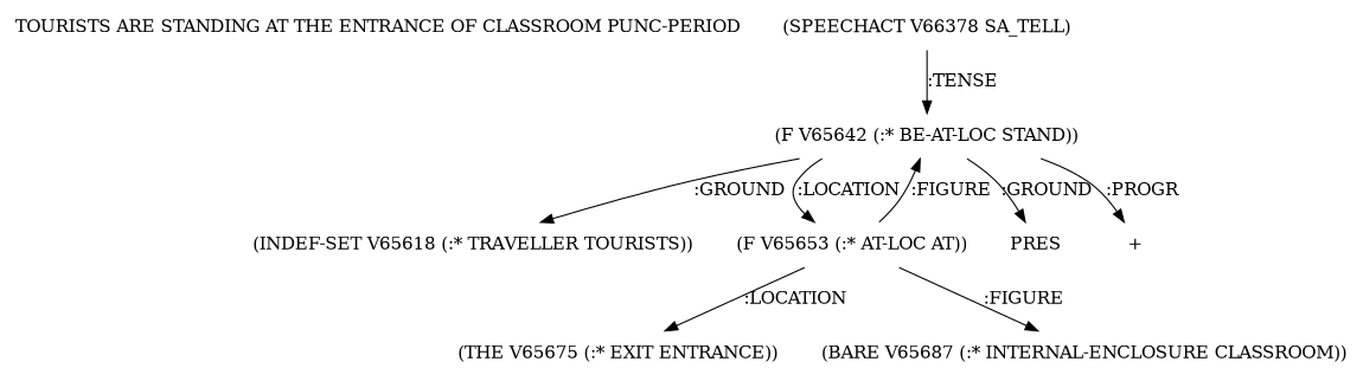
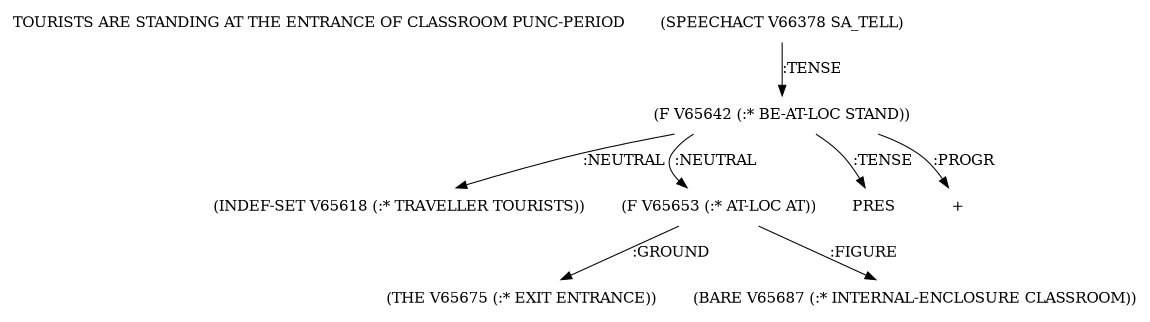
  digraph {
    node [shape=none]
    "TOURISTS ARE STANDING AT THE ENTRANCE OF CLASSROOM PUNC-PERIOD"
    n2 [label="(SPEECHACT V66378 SA_TELL)"]
    n3 [label="(F V65642 (:* BE-AT-LOC STAND))"]
    n4 [label="(INDEF-SET V65618 (:* TRAVELLER TOURISTS))"]
    n5 [label="(F V65653 (:* AT-LOC AT))"]
    n6 [label=PRES]
    n7 [label="+"]
    n8 [label="(THE V65675 (:* EXIT ENTRANCE))"]
    n9 [label="(BARE V65687 (:* INTERNAL-ENCLOSURE CLASSROOM))"]
    n2 -> n3 [label=":TENSE"]
-   n3 -> n4 [label=":GROUND"]
-   n3 -> n5 [label=":LOCATION"]
-   n3 -> n6 [label=":GROUND"]
+   n3 -> n4 [label=":NEUTRAL"]
+   n3 -> n5 [label=":NEUTRAL"]
+   n3 -> n6 [label=":TENSE"]
    n3 -> n7 [label=":PROGR"]
-   n5 -> n3 [label=":FIGURE"]
-   n5 -> n8 [label=":LOCATION"]
+   n5 -> n8 [label=":GROUND"]
    n5 -> n9 [label=":FIGURE"]
  }
